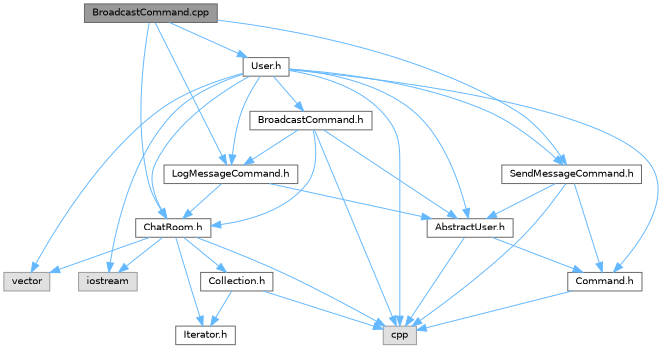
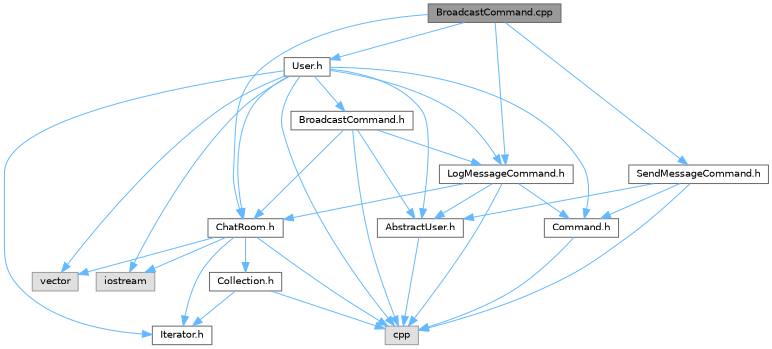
  digraph {
    node [color=grey40 fillcolor=white fontname=Helvetica fontsize=10 shape=box style=filled]
    edge [color=steelblue1 fontname=Helvetica fontsize=10 labelfontname=Helvetica labelfontsize=10 style=solid]
    n1 [color=gray40 fillcolor=grey60 fontcolor=black height=0.2 label="BroadcastCommand.cpp" width=0.4]
    n2 [height=0.2 label="ChatRoom.h" width=0.4]
    n3 [height=0.2 label="User.h" width=0.4]
    n4 [height=0.2 label="SendMessageCommand.h" width=0.4]
    n5 [height=0.2 label="LogMessageCommand.h" width=0.4]
    n6 [color=grey60 fillcolor="#E0E0E0" height=0.2 label=cpp width=0.4]
    n7 [height=0.2 label="Collection.h" width=0.4]
    n8 [height=0.2 label="Iterator.h" width=0.4]
    n9 [color=grey60 fillcolor="#E0E0E0" height=0.2 label=vector width=0.4]
    n10 [color=grey60 fillcolor="#E0E0E0" height=0.2 label=iostream width=0.4]
    n11 [height=0.2 label="AbstractUser.h" width=0.4]
    n12 [height=0.2 label="Command.h" width=0.4]
    n13 [height=0.2 label="BroadcastCommand.h" width=0.4]
    n1 -> n2
    n1 -> n3
    n1 -> n4
    n1 -> n5
    n2 -> n6
    n2 -> n7
    n2 -> n8
    n2 -> n9
    n2 -> n10
    n3 -> n2
-   n3 -> n4
+   n3 -> n8
    n3 -> n5
    n3 -> n6
    n3 -> n9
    n3 -> n10
    n3 -> n11
    n3 -> n12
    n3 -> n13
    n4 -> n6
    n4 -> n11
    n4 -> n12
    n5 -> n2
+   n5 -> n6
    n5 -> n11
-   n11 -> n12
+   n5 -> n12
    n7 -> n6
    n7 -> n8
    n11 -> n6
    n12 -> n6
    n13 -> n2
    n13 -> n5
    n13 -> n6
    n13 -> n11
  }
